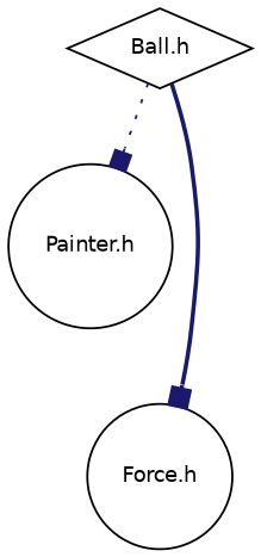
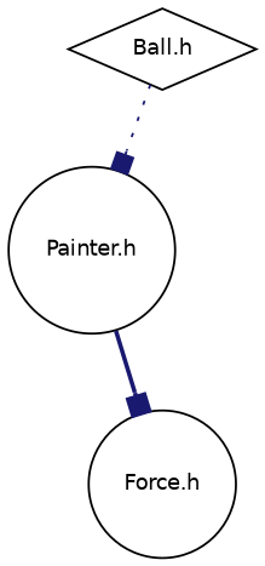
  digraph {
    node [color=black fillcolor=white fontname=Helvetica fontsize=10 shape=circle style=filled]
    edge [arrowhead=box color=midnightblue fontname=Helvetica fontsize=10 labelfontname=Helvetica labelfontsize=10]
    n1 [height=0.2 label="Painter.h" width=0.4]
    n2 [height=0.2 label="Force.h" width=0.4]
    n3 [height=0.2 label="Ball.h" shape=diamond width=0.4]
    n3 -> n1 [style=dotted]
-   n3 -> n2 [style=bold]
+   n1 -> n2 [style=bold]
  }
